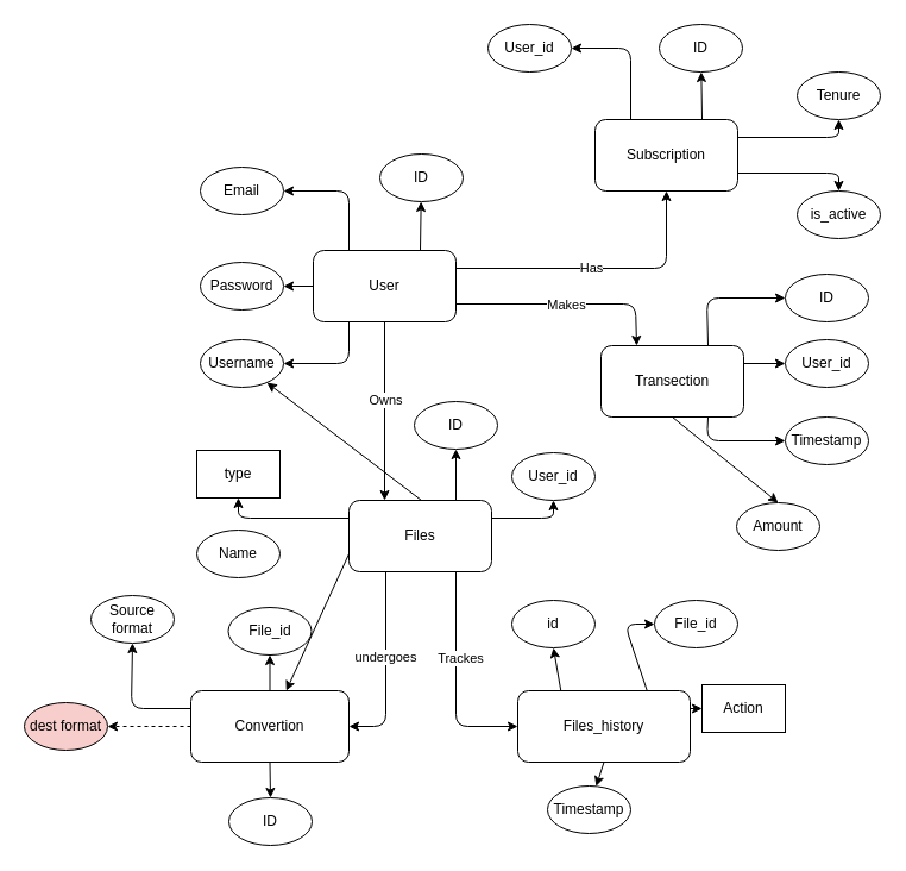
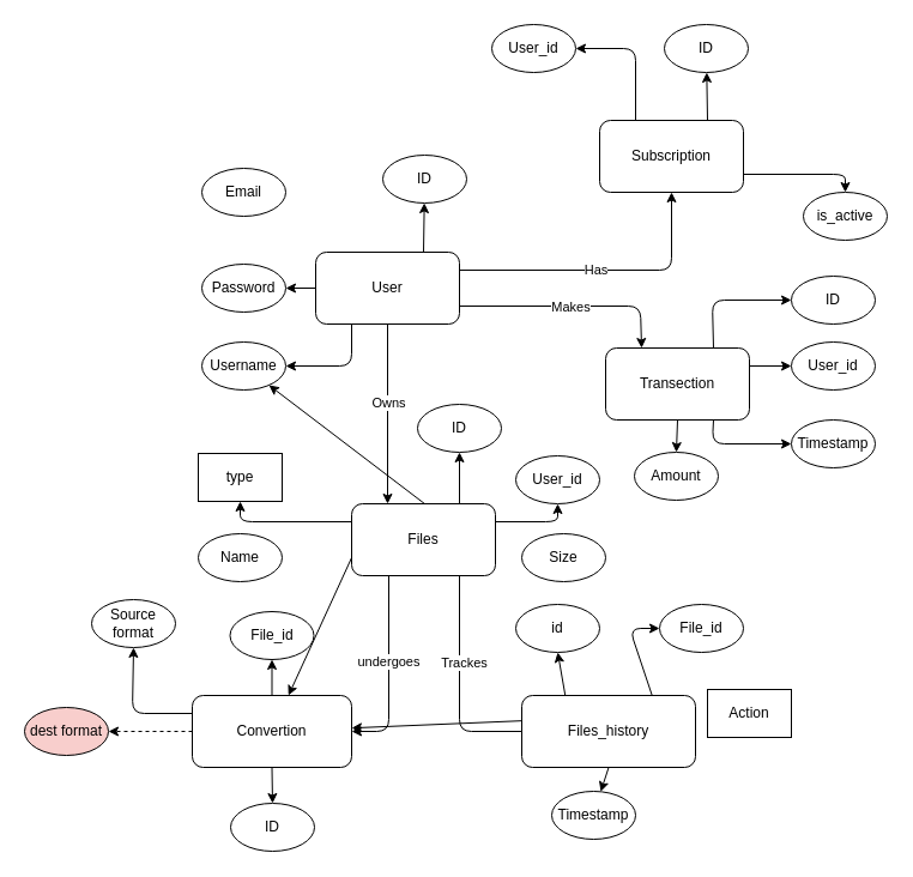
  <mxCell id="0" />
  <mxCell id="1" parent="0" />
  <mxCell id="2" value="" style="edgeStyle=none;html=1;exitX=0.75;exitY=0;exitDx=0;exitDy=0;" edge="1" parent="1" source="12" target="13"><mxGeometry relative="1" as="geometry" /></mxCell>
  <mxCell id="3" value="" style="edgeStyle=none;html=1;" edge="1" parent="1" source="12" target="14"><mxGeometry relative="1" as="geometry" /></mxCell>
  <mxCell id="4" value="" style="edgeStyle=none;html=1;exitX=0.25;exitY=1;exitDx=0;exitDy=0;" edge="1" parent="1" source="12" target="15"><mxGeometry relative="1" as="geometry"><Array as="points"><mxPoint x="293" y="305" /></Array></mxGeometry></mxCell>
  <mxCell id="5" style="edgeStyle=none;html=1;exitX=1;exitY=0.25;exitDx=0;exitDy=0;" edge="1" parent="1" source="12" target="21"><mxGeometry relative="1" as="geometry"><Array as="points"><mxPoint x="560" y="225" /></Array></mxGeometry></mxCell>
  <mxCell id="6" value="Has" style="edgeLabel;html=1;align=center;verticalAlign=middle;resizable=0;points=[];" vertex="1" connectable="0" parent="5"><mxGeometry x="-0.064" y="1" relative="1" as="geometry"><mxPoint as="offset" /></mxGeometry></mxCell>
  <mxCell id="7" style="edgeStyle=none;html=1;exitX=1;exitY=0.75;exitDx=0;exitDy=0;entryX=0.25;entryY=0;entryDx=0;entryDy=0;" edge="1" parent="1" source="12" target="30"><mxGeometry relative="1" as="geometry"><Array as="points"><mxPoint x="534" y="255" /></Array></mxGeometry></mxCell>
  <mxCell id="8" value="Makes" style="edgeLabel;html=1;align=center;verticalAlign=middle;resizable=0;points=[];" vertex="1" connectable="0" parent="7"><mxGeometry x="-0.012" relative="1" as="geometry"><mxPoint as="offset" /></mxGeometry></mxCell>
  <mxCell id="9" style="edgeStyle=none;html=1;entryX=0.25;entryY=0;entryDx=0;entryDy=0;" edge="1" parent="1" source="12" target="44"><mxGeometry relative="1" as="geometry" /></mxCell>
  <mxCell id="10" value="Owns" style="edgeLabel;html=1;align=center;verticalAlign=middle;resizable=0;points=[];" vertex="1" connectable="0" parent="9"><mxGeometry x="-0.13" relative="1" as="geometry"><mxPoint as="offset" /></mxGeometry></mxCell>
- <mxCell id="11" style="edgeStyle=none;html=1;exitX=0.25;exitY=0;exitDx=0;exitDy=0;entryX=1;entryY=0.5;entryDx=0;entryDy=0;" edge="1" parent="1" source="12" target="16"><mxGeometry relative="1" as="geometry"><Array as="points"><mxPoint x="293" y="160" /></Array></mxGeometry></mxCell>
  <mxCell id="12" value="User" style="rounded=1;whiteSpace=wrap;html=1;" parent="1" vertex="1"><mxGeometry x="263" y="210" width="120" height="60" as="geometry" /></mxCell>
  <mxCell id="13" value="ID" style="ellipse;whiteSpace=wrap;html=1;" vertex="1" parent="1"><mxGeometry x="319" y="129" width="70" height="40" as="geometry" /></mxCell>
  <mxCell id="14" value="Password" style="ellipse;whiteSpace=wrap;html=1;" vertex="1" parent="1"><mxGeometry x="168" y="220" width="70" height="40" as="geometry" /></mxCell>
  <mxCell id="15" value="Username" style="ellipse;whiteSpace=wrap;html=1;" vertex="1" parent="1"><mxGeometry x="168" y="285" width="70" height="40" as="geometry" /></mxCell>
  <mxCell id="16" value="Email" style="ellipse;whiteSpace=wrap;html=1;" vertex="1" parent="1"><mxGeometry x="168" y="140" width="70" height="40" as="geometry" /></mxCell>
  <mxCell id="17" value="" style="edgeStyle=none;html=1;exitX=0.75;exitY=0;exitDx=0;exitDy=0;" edge="1" parent="1" source="21" target="22"><mxGeometry relative="1" as="geometry" /></mxCell>
  <mxCell id="18" style="edgeStyle=none;html=1;exitX=0.25;exitY=0;exitDx=0;exitDy=0;entryX=1;entryY=0.5;entryDx=0;entryDy=0;" edge="1" parent="1" source="21" target="23"><mxGeometry relative="1" as="geometry"><Array as="points"><mxPoint x="530" y="40" /></Array></mxGeometry></mxCell>
  <mxCell id="19" style="edgeStyle=none;html=1;exitX=1;exitY=0.75;exitDx=0;exitDy=0;entryX=0.5;entryY=0;entryDx=0;entryDy=0;" edge="1" parent="1" source="21" target="25"><mxGeometry relative="1" as="geometry"><Array as="points"><mxPoint x="705" y="145" /></Array></mxGeometry></mxCell>
- <mxCell id="20" style="edgeStyle=none;html=1;exitX=1;exitY=0.25;exitDx=0;exitDy=0;entryX=0.5;entryY=1;entryDx=0;entryDy=0;" edge="1" parent="1" source="21" target="24"><mxGeometry relative="1" as="geometry"><Array as="points"><mxPoint x="705" y="115" /></Array></mxGeometry></mxCell>
  <mxCell id="21" value="Subscription" style="rounded=1;whiteSpace=wrap;html=1;" vertex="1" parent="1"><mxGeometry x="500" y="100" width="120" height="60" as="geometry" /></mxCell>
  <mxCell id="22" value="ID" style="ellipse;whiteSpace=wrap;html=1;" vertex="1" parent="1"><mxGeometry x="554" width="70" height="40" as="geometry" y="20" /></mxCell>
  <mxCell id="23" value="User_id" style="ellipse;whiteSpace=wrap;html=1;" vertex="1" parent="1"><mxGeometry x="410" width="70" height="40" as="geometry" y="20" /></mxCell>
- <mxCell id="24" value="Tenure" style="ellipse;whiteSpace=wrap;html=1;" vertex="1" parent="1"><mxGeometry x="670" y="60" width="70" height="40" as="geometry" /></mxCell>
  <mxCell id="25" value="is_active" style="ellipse;whiteSpace=wrap;html=1;" vertex="1" parent="1"><mxGeometry x="670" y="160" width="70" height="40" as="geometry" /></mxCell>
  <mxCell id="26" style="edgeStyle=none;html=1;exitX=0.75;exitY=0;exitDx=0;exitDy=0;entryX=0;entryY=0.5;entryDx=0;entryDy=0;" edge="1" parent="1" source="30" target="31"><mxGeometry relative="1" as="geometry"><Array as="points"><mxPoint x="594" y="250" /></Array></mxGeometry></mxCell>
  <mxCell id="27" style="edgeStyle=none;html=1;exitX=1;exitY=0.25;exitDx=0;exitDy=0;entryX=0;entryY=0.5;entryDx=0;entryDy=0;" edge="1" parent="1" source="30" target="32"><mxGeometry relative="1" as="geometry" /></mxCell>
  <mxCell id="28" style="edgeStyle=none;html=1;exitX=0.75;exitY=1;exitDx=0;exitDy=0;entryX=0;entryY=0.5;entryDx=0;entryDy=0;" edge="1" parent="1" source="30" target="33"><mxGeometry relative="1" as="geometry"><mxPoint x="680" y="380" as="targetPoint" /><Array as="points"><mxPoint x="594" y="370" /></Array></mxGeometry></mxCell>
  <mxCell id="29" style="edgeStyle=none;html=1;exitX=0.5;exitY=1;exitDx=0;exitDy=0;entryX=0.5;entryY=0;entryDx=0;entryDy=0;" edge="1" parent="1" source="30" target="34"><mxGeometry relative="1" as="geometry" /></mxCell>
  <mxCell id="30" value="Transection" style="rounded=1;whiteSpace=wrap;html=1;" vertex="1" parent="1"><mxGeometry x="505" y="290" width="120" height="60" as="geometry" /></mxCell>
  <mxCell id="31" value="ID" style="ellipse;whiteSpace=wrap;html=1;" vertex="1" parent="1"><mxGeometry x="660" y="230" width="70" height="40" as="geometry" /></mxCell>
  <mxCell id="32" value="User_id" style="ellipse;whiteSpace=wrap;html=1;" vertex="1" parent="1"><mxGeometry x="660" y="285" width="70" height="40" as="geometry" /></mxCell>
  <mxCell id="33" value="Timestamp" style="ellipse;whiteSpace=wrap;html=1;" vertex="1" parent="1"><mxGeometry x="660" y="350" width="70" height="40" as="geometry" /></mxCell>
- <mxCell id="34" value="Amount" style="ellipse;whiteSpace=wrap;html=1;" vertex="1" parent="1"><mxGeometry x="619" y="422" width="70" height="40" as="geometry" /></mxCell>
+ <mxCell id="34" value="Amount" style="ellipse;whiteSpace=wrap;html=1;" vertex="1" parent="1"><mxGeometry x="529" y="377" width="70" height="40" as="geometry" /></mxCell>
  <mxCell id="35" style="edgeStyle=none;html=1;exitX=0.75;exitY=0;exitDx=0;exitDy=0;entryX=0.5;entryY=1;entryDx=0;entryDy=0;" edge="1" parent="1" source="44" target="45"><mxGeometry relative="1" as="geometry" /></mxCell>
  <mxCell id="36" style="edgeStyle=none;html=1;exitX=1;exitY=0.25;exitDx=0;exitDy=0;entryX=0.5;entryY=1;entryDx=0;entryDy=0;" edge="1" parent="1" source="44" target="46"><mxGeometry relative="1" as="geometry"><Array as="points"><mxPoint x="465" y="435" /></Array></mxGeometry></mxCell>
  <mxCell id="37" style="edgeStyle=none;html=1;exitX=1;exitY=0.75;exitDx=0;exitDy=0;" edge="1" parent="1" source="44" target="15"><mxGeometry relative="1" as="geometry" /></mxCell>
  <mxCell id="38" style="edgeStyle=none;html=1;exitX=0;exitY=0.25;exitDx=0;exitDy=0;entryX=0.5;entryY=1;entryDx=0;entryDy=0;" edge="1" parent="1" source="44" target="48"><mxGeometry relative="1" as="geometry"><Array as="points"><mxPoint x="200" y="435" /></Array></mxGeometry></mxCell>
  <mxCell id="39" style="edgeStyle=none;html=1;exitX=0;exitY=0.75;exitDx=0;exitDy=0;" edge="1" parent="1" source="44" target="54"><mxGeometry relative="1" as="geometry" /></mxCell>
  <mxCell id="40" style="edgeStyle=none;html=1;exitX=0.25;exitY=1;exitDx=0;exitDy=0;entryX=1;entryY=0.5;entryDx=0;entryDy=0;" edge="1" parent="1" target="54"><mxGeometry relative="1" as="geometry"><mxPoint x="324" y="480" as="sourcePoint" /><mxPoint x="319" y="630" as="targetPoint" /><Array as="points"><mxPoint x="324" y="610" /></Array></mxGeometry></mxCell>
  <mxCell id="41" value="undergoes" style="edgeLabel;html=1;align=center;verticalAlign=middle;resizable=0;points=[];" vertex="1" connectable="0" parent="40"><mxGeometry x="0.105" y="3" relative="1" as="geometry"><mxPoint x="-4" y="-18" as="offset" /></mxGeometry></mxCell>
- <mxCell id="42" style="edgeStyle=none;html=1;exitX=0.75;exitY=1;exitDx=0;exitDy=0;entryX=0;entryY=0.5;entryDx=0;entryDy=0;" edge="1" parent="1" source="44" target="59"><mxGeometry relative="1" as="geometry"><Array as="points"><mxPoint x="383" y="610" /></Array></mxGeometry></mxCell>
+ <mxCell id="42" style="edgeStyle=none;html=1;exitX=0.75;exitY=1;exitDx=0;exitDy=0;entryX=0;entryY=0.5;entryDx=0;entryDy=0;endArrow=none;" edge="1" parent="1" source="44" target="59"><mxGeometry relative="1" as="geometry"><Array as="points"><mxPoint x="383" y="610" /></Array></mxGeometry></mxCell>
  <mxCell id="43" value="Trackes" style="edgeLabel;html=1;align=center;verticalAlign=middle;resizable=0;points=[];" vertex="1" connectable="0" parent="42"><mxGeometry x="-0.142" y="3" relative="1" as="geometry"><mxPoint y="-6" as="offset" /></mxGeometry></mxCell>
  <mxCell id="44" value="Files" style="rounded=1;whiteSpace=wrap;html=1;" vertex="1" parent="1"><mxGeometry x="293" y="420" width="120" height="60" as="geometry" /></mxCell>
  <mxCell id="45" value="ID" style="ellipse;whiteSpace=wrap;html=1;" vertex="1" parent="1"><mxGeometry x="348" y="337" width="70" height="40" as="geometry" /></mxCell>
  <mxCell id="46" value="User_id" style="ellipse;whiteSpace=wrap;html=1;" vertex="1" parent="1"><mxGeometry x="430" y="380" width="70" height="40" as="geometry" /></mxCell>
+ <mxCell id="47" value="Size" style="ellipse;whiteSpace=wrap;html=1;" vertex="1" parent="1"><mxGeometry x="435" y="445" width="70" height="40" as="geometry" /></mxCell>
  <mxCell id="48" value="type" style="whiteSpace=wrap;html=1;rounded=0;" vertex="1" parent="1"><mxGeometry x="165" y="378" width="70" height="40" as="geometry" /></mxCell>
  <mxCell id="49" value="Name" style="ellipse;whiteSpace=wrap;html=1;" vertex="1" parent="1"><mxGeometry x="165" y="445" width="70" height="40" as="geometry" /></mxCell>
  <mxCell id="50" style="edgeStyle=none;html=1;exitX=0;exitY=0.5;exitDx=0;exitDy=0;dashed=1;" edge="1" parent="1" source="54" target="62"><mxGeometry relative="1" as="geometry" /></mxCell>
  <mxCell id="51" style="edgeStyle=none;html=1;exitX=0;exitY=0.25;exitDx=0;exitDy=0;entryX=0.5;entryY=1;entryDx=0;entryDy=0;" edge="1" parent="1" source="54" target="61"><mxGeometry relative="1" as="geometry"><Array as="points"><mxPoint x="110" y="595" /></Array></mxGeometry></mxCell>
  <mxCell id="52" style="edgeStyle=none;html=1;exitX=0.5;exitY=0;exitDx=0;exitDy=0;entryX=0.5;entryY=1;entryDx=0;entryDy=0;" edge="1" parent="1" source="54" target="60"><mxGeometry relative="1" as="geometry" /></mxCell>
  <mxCell id="53" style="edgeStyle=none;html=1;exitX=0.5;exitY=1;exitDx=0;exitDy=0;entryX=0.5;entryY=0;entryDx=0;entryDy=0;" edge="1" parent="1" source="54" target="63"><mxGeometry relative="1" as="geometry" /></mxCell>
  <mxCell id="54" value="Convertion" style="rounded=1;whiteSpace=wrap;html=1;" vertex="1" parent="1"><mxGeometry x="160" y="580" width="133" height="60" as="geometry" /></mxCell>
  <mxCell id="55" style="edgeStyle=none;html=1;exitX=0.25;exitY=0;exitDx=0;exitDy=0;entryX=0.5;entryY=1;entryDx=0;entryDy=0;" edge="1" parent="1" source="59" target="64"><mxGeometry relative="1" as="geometry" /></mxCell>
  <mxCell id="56" style="edgeStyle=none;html=1;exitX=0.75;exitY=0;exitDx=0;exitDy=0;entryX=0;entryY=0.5;entryDx=0;entryDy=0;" edge="1" parent="1" source="59" target="65"><mxGeometry relative="1" as="geometry"><Array as="points"><mxPoint x="525" y="524" /></Array></mxGeometry></mxCell>
- <mxCell id="57" style="edgeStyle=none;html=1;exitX=1;exitY=0.25;exitDx=0;exitDy=0;entryX=0;entryY=0.5;entryDx=0;entryDy=0;" edge="1" parent="1" source="59" target="66"><mxGeometry relative="1" as="geometry" /></mxCell>
+ <mxCell id="57" style="edgeStyle=none;html=1;exitX=1;exitY=0.25;exitDx=0;exitDy=0;" edge="1" parent="1" source="59" target="54"><mxGeometry relative="1" as="geometry" /></mxCell>
  <mxCell id="58" style="edgeStyle=none;html=1;exitX=0.5;exitY=1;exitDx=0;exitDy=0;" edge="1" parent="1" source="59" target="67"><mxGeometry relative="1" as="geometry" /></mxCell>
  <mxCell id="59" value="Files_history" style="rounded=1;whiteSpace=wrap;html=1;" vertex="1" parent="1"><mxGeometry x="435" y="580" width="145" height="60" as="geometry" /></mxCell>
  <mxCell id="60" value="File_id" style="ellipse;whiteSpace=wrap;html=1;" vertex="1" parent="1"><mxGeometry x="191.5" y="510" width="70" height="40" as="geometry" /></mxCell>
  <mxCell id="61" value="Source format" style="ellipse;whiteSpace=wrap;html=1;" vertex="1" parent="1"><mxGeometry x="76" y="500" width="70" height="40" as="geometry" /></mxCell>
  <mxCell id="62" value="dest format" style="ellipse;whiteSpace=wrap;html=1;fillColor=#f8cecc;" vertex="1" parent="1"><mxGeometry x="20" y="590" width="70" height="40" as="geometry" /></mxCell>
  <mxCell id="63" value="ID" style="ellipse;whiteSpace=wrap;html=1;" vertex="1" parent="1"><mxGeometry x="192" y="670" width="70" height="40" as="geometry" /></mxCell>
  <mxCell id="64" value="id" style="ellipse;whiteSpace=wrap;html=1;" vertex="1" parent="1"><mxGeometry x="430" y="504" width="70" height="40" as="geometry" /></mxCell>
  <mxCell id="65" value="File_id" style="ellipse;whiteSpace=wrap;html=1;" vertex="1" parent="1"><mxGeometry x="550" y="504" width="70" height="40" as="geometry" /></mxCell>
  <mxCell id="66" value="Action" style="whiteSpace=wrap;html=1;rounded=0;" vertex="1" parent="1"><mxGeometry x="590" y="575" width="70" height="40" as="geometry" /></mxCell>
  <mxCell id="67" value="Timestamp" style="ellipse;whiteSpace=wrap;html=1;" vertex="1" parent="1"><mxGeometry x="460" y="660" width="70" height="40" as="geometry" /></mxCell>
